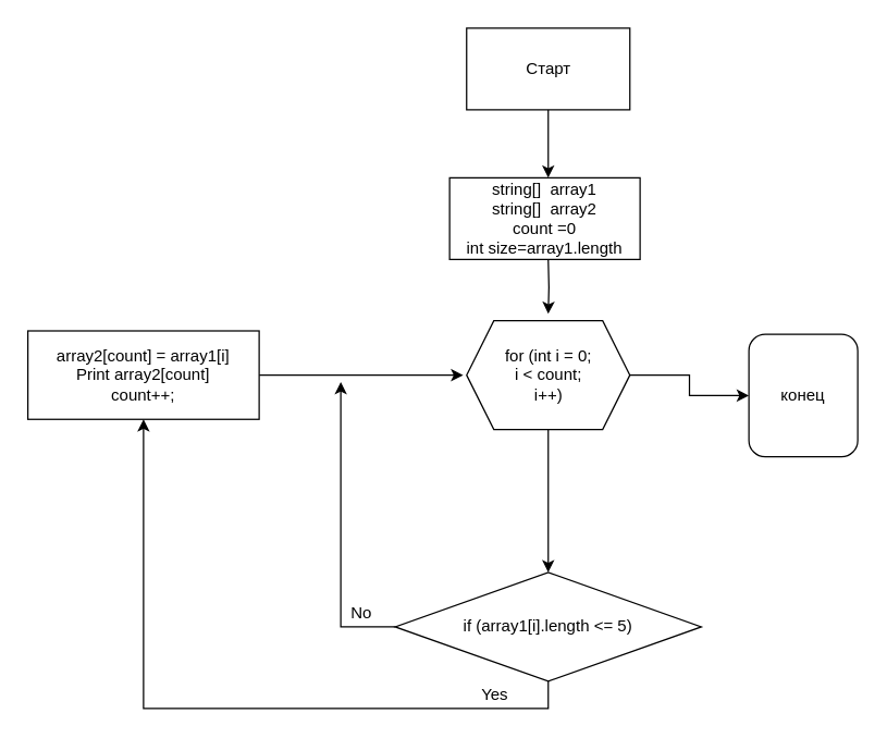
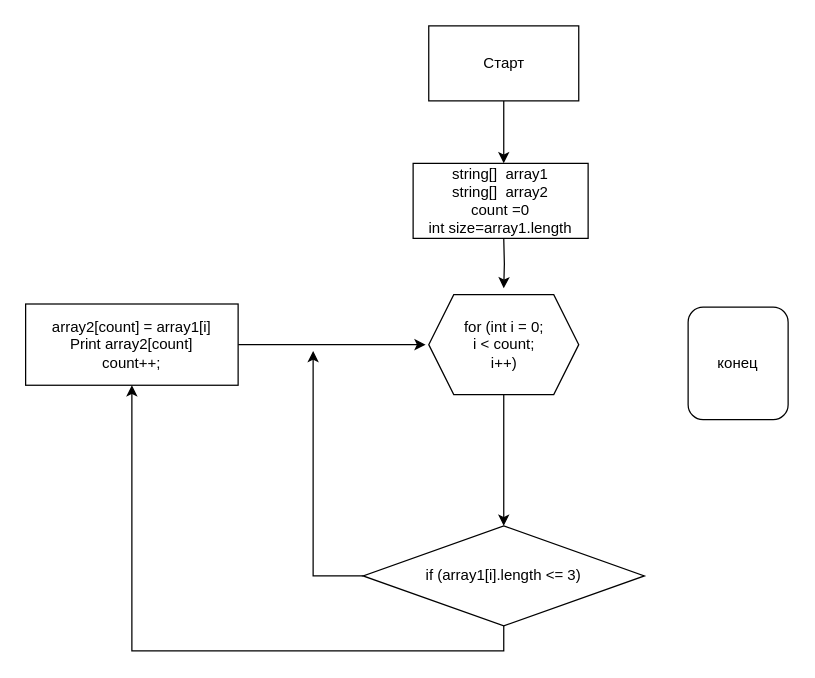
  <mxCell id="0" />
  <mxCell id="1" parent="0" />
  <mxCell id="2" value="" style="edgeStyle=orthogonalEdgeStyle;rounded=0;orthogonalLoop=1;jettySize=auto;html=1;" parent="1" source="3" edge="1"><mxGeometry relative="1" as="geometry"><mxPoint x="402.5" y="130" as="targetPoint" /></mxGeometry></mxCell>
  <mxCell id="3" value="&lt;div&gt;Старт&lt;/div&gt;" style="whiteSpace=wrap;html=1;rounded=0;" parent="1" vertex="1"><mxGeometry x="342.5" y="20" width="120" height="60" as="geometry" /></mxCell>
  <mxCell id="4" value="" style="edgeStyle=orthogonalEdgeStyle;rounded=0;orthogonalLoop=1;jettySize=auto;html=1;" parent="1" edge="1"><mxGeometry relative="1" as="geometry"><mxPoint x="402.5" y="190" as="sourcePoint" /><mxPoint x="402.5" y="230" as="targetPoint" /></mxGeometry></mxCell>
  <mxCell id="5" style="edgeStyle=orthogonalEdgeStyle;rounded=0;orthogonalLoop=1;jettySize=auto;html=1;exitX=1;exitY=0.5;exitDx=0;exitDy=0;" parent="1" source="6" edge="1"><mxGeometry relative="1" as="geometry"><mxPoint x="340" y="275" as="targetPoint" /></mxGeometry></mxCell>
  <mxCell id="6" value="&lt;div&gt;array2[count] = array1[i]&lt;/div&gt;&lt;div&gt;Print &lt;span class=&quot;pl-smi&quot;&gt;array2&lt;/span&gt;[&lt;span class=&quot;pl-smi&quot;&gt;count&lt;/span&gt;]&lt;/div&gt;&lt;div&gt;count++;&lt;/div&gt;" style="whiteSpace=wrap;html=1;" parent="1" vertex="1"><mxGeometry x="20" y="242.5" width="170" height="65" as="geometry" /></mxCell>
- <mxCell id="7" value="Yes" style="text;html=1;align=center;verticalAlign=middle;resizable=0;points=[];autosize=1;strokeColor=none;fillColor=none;" parent="1" vertex="1"><mxGeometry x="342.5" y="500" width="40" height="20" as="geometry" /></mxCell>
- <mxCell id="8" value="No" style="text;html=1;align=center;verticalAlign=middle;resizable=0;points=[];autosize=1;strokeColor=none;fillColor=none;" parent="1" vertex="1"><mxGeometry x="250" y="440" width="30" height="20" as="geometry" /></mxCell>
  <mxCell id="9" value="&lt;div&gt;&lt;span class=&quot;pl-k&quot;&gt;string&lt;/span&gt;[]&amp;nbsp; &lt;span class=&quot;pl-en&quot;&gt;array1&lt;/span&gt;&lt;/div&gt;&lt;div&gt;&lt;span class=&quot;pl-k&quot;&gt;string&lt;/span&gt;[]&amp;nbsp; &lt;span class=&quot;pl-en&quot;&gt;array2&lt;/span&gt;&lt;/div&gt;&lt;div&gt;&lt;span class=&quot;pl-en&quot;&gt;count =0&lt;/span&gt;&lt;/div&gt;&lt;div&gt;&lt;span class=&quot;pl-en&quot;&gt;int size=&lt;/span&gt;array1.length&lt;span class=&quot;pl-en&quot;&gt;&lt;/span&gt;&lt;/div&gt;" style="rounded=0;whiteSpace=wrap;html=1;" parent="1" vertex="1"><mxGeometry x="330" y="130" width="140" height="60" as="geometry" /></mxCell>
  <mxCell id="10" style="edgeStyle=orthogonalEdgeStyle;rounded=0;orthogonalLoop=1;jettySize=auto;html=1;exitX=0.5;exitY=1;exitDx=0;exitDy=0;entryX=0.5;entryY=0;entryDx=0;entryDy=0;" parent="1" source="12" edge="1"><mxGeometry relative="1" as="geometry"><mxPoint x="402.5" y="420" as="targetPoint" /></mxGeometry></mxCell>
- <mxCell id="11" value="" style="edgeStyle=orthogonalEdgeStyle;rounded=0;orthogonalLoop=1;jettySize=auto;html=1;" parent="1" source="12" target="16" edge="1"><mxGeometry relative="1" as="geometry" /></mxCell>
  <mxCell id="12" value="for (int i = 0;&lt;br&gt;i &amp;lt; count;&lt;br&gt;i++)" style="shape=hexagon;perimeter=hexagonPerimeter2;whiteSpace=wrap;html=1;fixedSize=1;" parent="1" vertex="1"><mxGeometry x="342.5" y="235" width="120" height="80" as="geometry" /></mxCell>
  <mxCell id="13" style="edgeStyle=orthogonalEdgeStyle;rounded=0;orthogonalLoop=1;jettySize=auto;html=1;exitX=0.5;exitY=1;exitDx=0;exitDy=0;entryX=0.5;entryY=1;entryDx=0;entryDy=0;" parent="1" source="15" target="6" edge="1"><mxGeometry relative="1" as="geometry"><mxPoint x="30" y="330" as="targetPoint" /></mxGeometry></mxCell>
  <mxCell id="14" style="edgeStyle=orthogonalEdgeStyle;rounded=0;orthogonalLoop=1;jettySize=auto;html=1;exitX=0;exitY=0.5;exitDx=0;exitDy=0;" parent="1" source="15" edge="1"><mxGeometry relative="1" as="geometry"><mxPoint x="250" y="280" as="targetPoint" /><Array as="points"><mxPoint x="250" y="460" /><mxPoint x="250" y="300" /></Array></mxGeometry></mxCell>
- <mxCell id="15" value="if (array1[i].length &amp;lt;= 5)" style="rhombus;whiteSpace=wrap;html=1;" parent="1" vertex="1"><mxGeometry x="290" y="420" width="225" height="80" as="geometry" /></mxCell>
+ <mxCell id="15" value="if (array1[i].length &amp;lt;= 3)" style="rhombus;whiteSpace=wrap;html=1;" parent="1" vertex="1"><mxGeometry x="290" y="420" width="225" height="80" as="geometry" /></mxCell>
  <mxCell id="16" value="конец" style="rounded=1;whiteSpace=wrap;html=1;" parent="1" vertex="1"><mxGeometry x="550" y="245" width="80" height="90" as="geometry" /></mxCell>
